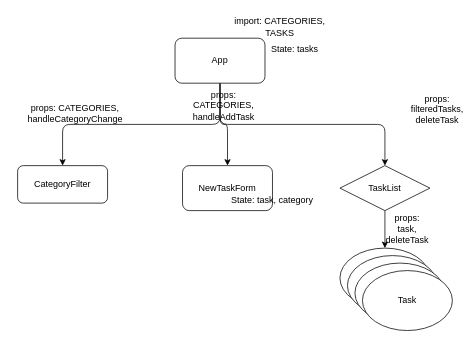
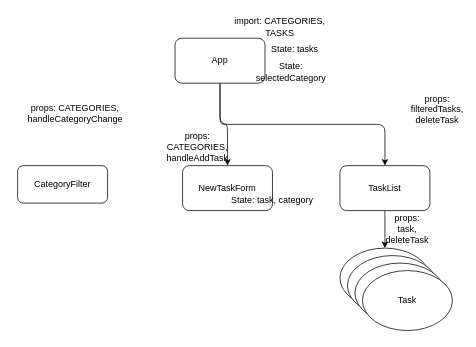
  <mxCell id="0" />
  <mxCell id="1" parent="0" />
- <mxCell id="2" style="edgeStyle=orthogonalEdgeStyle;html=1;exitX=0.5;exitY=1;exitDx=0;exitDy=0;entryX=0.5;entryY=0;entryDx=0;entryDy=0;" edge="1" parent="1" source="5" target="6"><mxGeometry relative="1" as="geometry" /></mxCell>
  <mxCell id="3" style="edgeStyle=orthogonalEdgeStyle;html=1;exitX=0.5;exitY=1;exitDx=0;exitDy=0;" edge="1" parent="1" source="5" target="7"><mxGeometry relative="1" as="geometry" /></mxCell>
  <mxCell id="4" style="edgeStyle=orthogonalEdgeStyle;html=1;exitX=0.5;exitY=1;exitDx=0;exitDy=0;" edge="1" parent="1" source="5" target="9"><mxGeometry relative="1" as="geometry" /></mxCell>
  <mxCell id="5" value="App" style="rounded=1;whiteSpace=wrap;html=1;" vertex="1" parent="1"><mxGeometry x="233" y="50" width="120" height="60" as="geometry" /></mxCell>
  <mxCell id="6" value="CategoryFilter" style="rounded=1;whiteSpace=wrap;html=1;" vertex="1" parent="1"><mxGeometry x="23" y="220" width="120" height="50" as="geometry" /></mxCell>
  <mxCell id="7" value="NewTaskForm" style="rounded=1;whiteSpace=wrap;html=1;" vertex="1" parent="1"><mxGeometry x="243" y="220" width="120" height="60" as="geometry" /></mxCell>
  <mxCell id="8" style="edgeStyle=orthogonalEdgeStyle;html=1;exitX=0.5;exitY=1;exitDx=0;exitDy=0;entryX=0.5;entryY=0;entryDx=0;entryDy=0;" edge="1" parent="1" source="9" target="10"><mxGeometry relative="1" as="geometry" /></mxCell>
- <mxCell id="9" value="TaskList" style="rhombus;whiteSpace=wrap;html=1;" vertex="1" parent="1"><mxGeometry x="453" y="220" width="120" height="60" as="geometry" /></mxCell>
+ <mxCell id="9" value="TaskList" style="rounded=1;whiteSpace=wrap;html=1;" vertex="1" parent="1"><mxGeometry x="453" y="220" width="120" height="60" as="geometry" /></mxCell>
  <mxCell id="10" value="Task" style="ellipse;whiteSpace=wrap;html=1;" vertex="1" parent="1"><mxGeometry x="453" y="330" width="120" height="80" as="geometry" /></mxCell>
  <mxCell id="11" value="Task" style="ellipse;whiteSpace=wrap;html=1;" vertex="1" parent="1"><mxGeometry x="463" y="340" width="120" height="80" as="geometry" /></mxCell>
  <mxCell id="12" value="Task" style="ellipse;whiteSpace=wrap;html=1;" vertex="1" parent="1"><mxGeometry x="473" y="350" width="120" height="80" as="geometry" /></mxCell>
  <mxCell id="13" value="Task" style="ellipse;whiteSpace=wrap;html=1;" vertex="1" parent="1"><mxGeometry x="483" y="360" width="120" height="80" as="geometry" /></mxCell>
  <mxCell id="14" value="import: CATEGORIES, TASKS" style="text;html=1;strokeColor=none;fillColor=none;align=center;verticalAlign=middle;whiteSpace=wrap;rounded=0;" vertex="1" parent="1"><mxGeometry x="303" y="20" width="140" height="30" as="geometry" /></mxCell>
  <mxCell id="15" value="State: tasks" style="text;html=1;strokeColor=none;fillColor=none;align=center;verticalAlign=middle;whiteSpace=wrap;rounded=0;" vertex="1" parent="1"><mxGeometry x="293" y="50" width="200" height="30" as="geometry" /></mxCell>
  <mxCell id="16" value="props: filteredTasks, deleteTask" style="text;html=1;strokeColor=none;fillColor=none;align=center;verticalAlign=middle;whiteSpace=wrap;rounded=0;" vertex="1" parent="1"><mxGeometry x="553" y="130" width="60" height="30" as="geometry" /></mxCell>
+ <mxCell id="17" value="State: selectedCategory" style="text;html=1;strokeColor=none;fillColor=none;align=center;verticalAlign=middle;whiteSpace=wrap;rounded=0;" vertex="1" parent="1"><mxGeometry x="358" y="80" width="60" height="30" as="geometry" /></mxCell>
  <mxCell id="18" value="props: task, deleteTask" style="text;html=1;strokeColor=none;fillColor=none;align=center;verticalAlign=middle;whiteSpace=wrap;rounded=0;" vertex="1" parent="1"><mxGeometry x="513" y="290" width="60" height="30" as="geometry" /></mxCell>
  <mxCell id="19" value="props: CATEGORIES,&lt;br&gt;handleCategoryChange" style="text;html=1;strokeColor=none;fillColor=none;align=center;verticalAlign=middle;whiteSpace=wrap;rounded=0;" vertex="1" parent="1"><mxGeometry x="20" y="135" width="160" height="30" as="geometry" /></mxCell>
- <mxCell id="20" value="props: CATEGORIES,&lt;br&gt;handleAddTask" style="text;html=1;strokeColor=none;fillColor=none;align=center;verticalAlign=middle;whiteSpace=wrap;rounded=0;" vertex="1" parent="1"><mxGeometry x="268" y="125" width="60" height="30" as="geometry" /></mxCell>
+ <mxCell id="20" value="props: CATEGORIES,&lt;br&gt;handleAddTask" style="text;html=1;strokeColor=none;fillColor=none;align=center;verticalAlign=middle;whiteSpace=wrap;rounded=0;" vertex="1" parent="1"><mxGeometry x="233" y="180" width="60" height="30" as="geometry" /></mxCell>
  <mxCell id="21" value="State: task, category" style="text;html=1;strokeColor=none;fillColor=none;align=center;verticalAlign=middle;whiteSpace=wrap;rounded=0;" vertex="1" parent="1"><mxGeometry x="303" y="252" width="120" height="30" as="geometry" /></mxCell>
